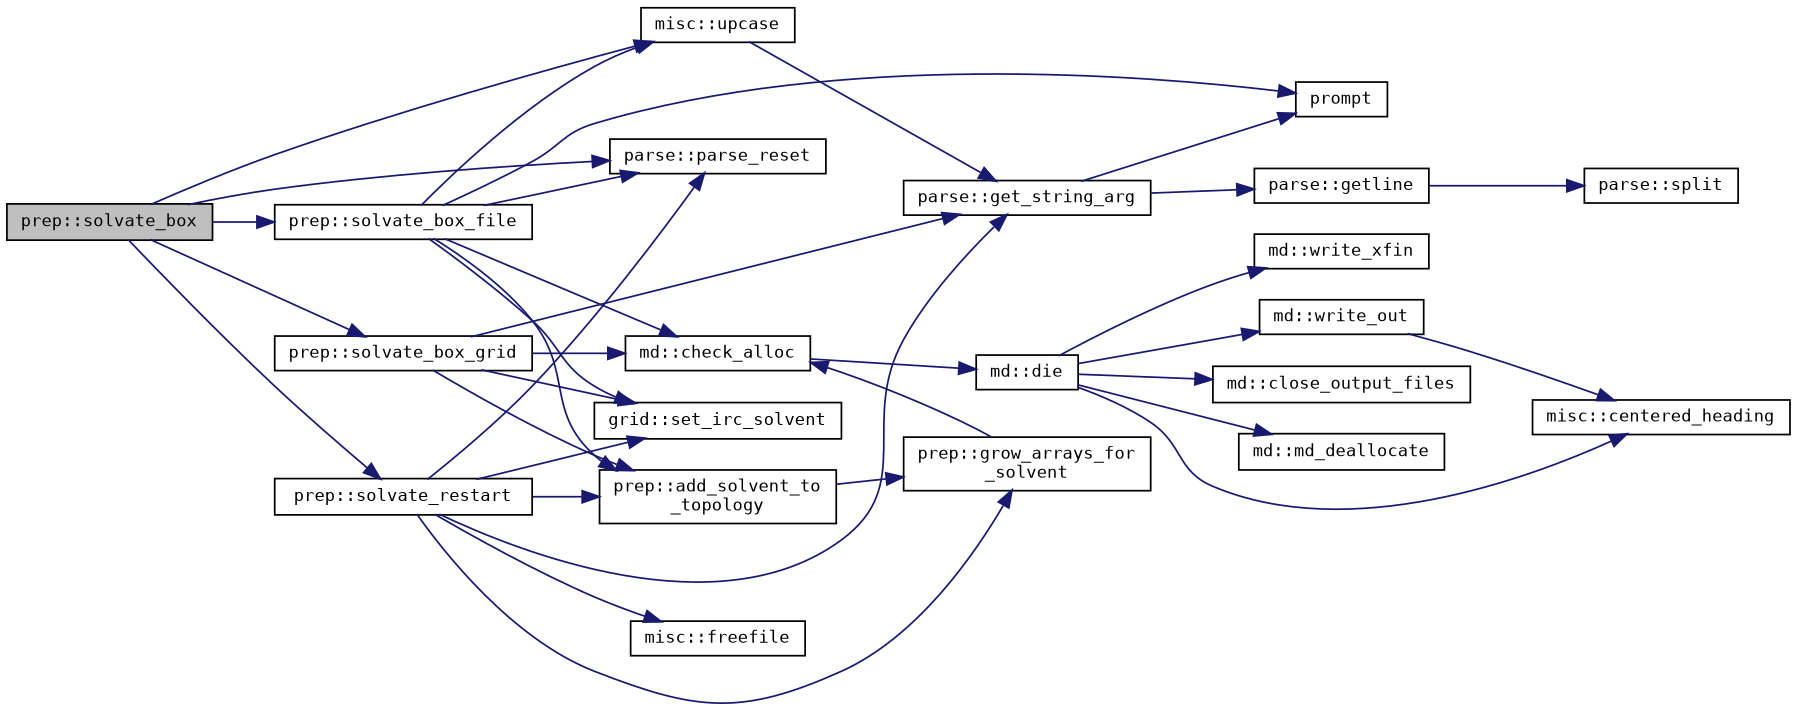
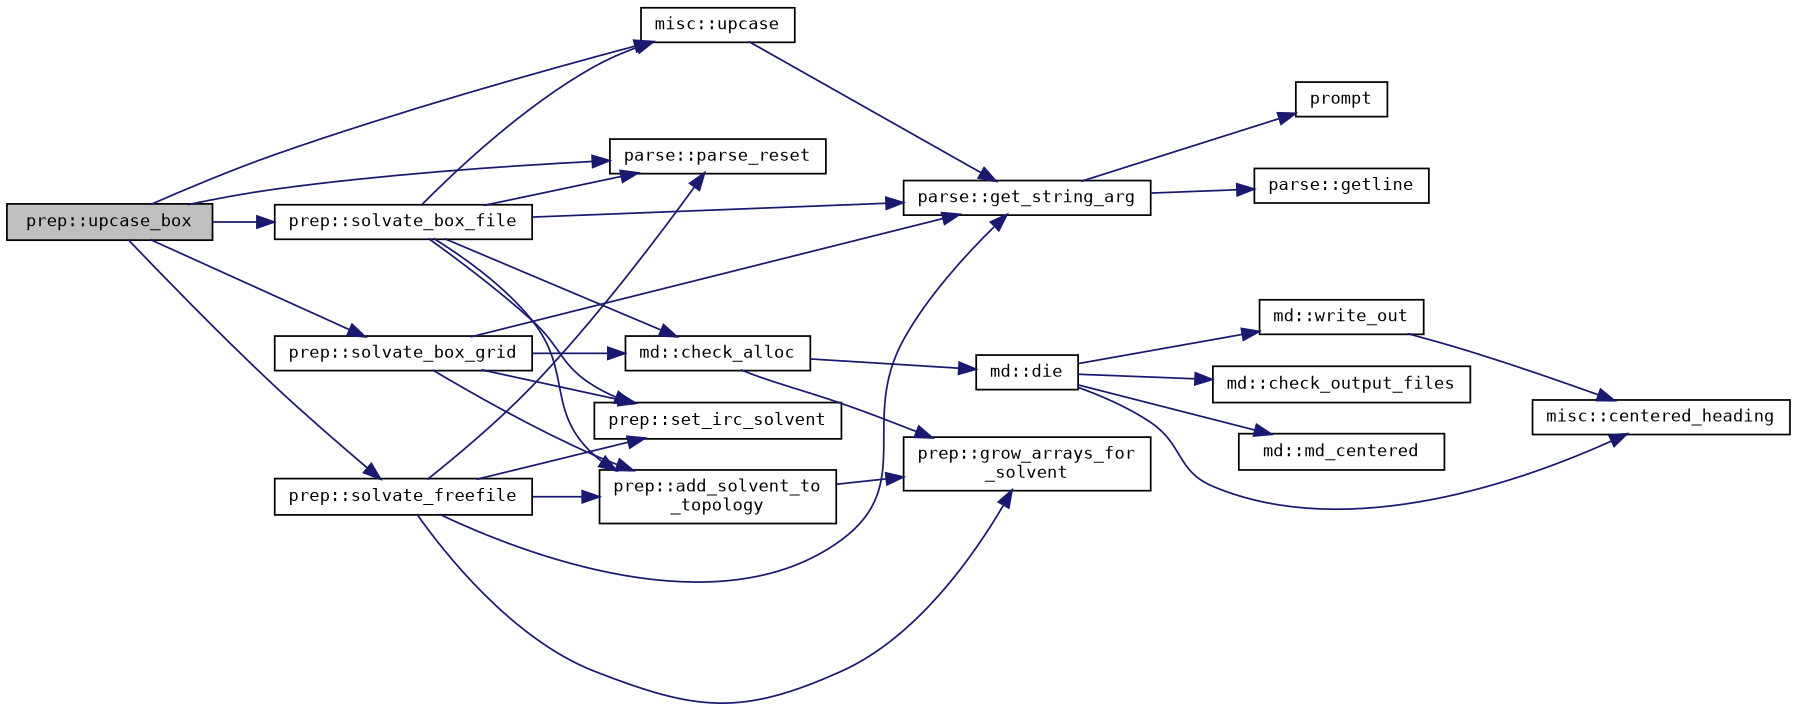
  digraph {
    fontname="DejaVu Sans Mono"
    rankdir=LR
    node [color=black fillcolor=white fontname="DejaVu Sans Mono" fontsize=10 shape=record style=filled]
    edge [color=midnightblue fontname="DejaVu Sans Mono" fontsize=10 labelfontname=Helvetica labelfontsize=10 style=solid]
-   n1 [fillcolor=grey75 fontcolor=black height=0.2 label="prep::solvate_box" width=0.4]
+   n1 [fillcolor=grey75 fontcolor=black height=0.2 label="prep::upcase_box" width=0.4]
    n2 [height=0.2 label="parse::parse_reset" width=0.4]
    n3 [height=0.2 label="prep::solvate_box_file" width=0.4]
    n4 [height=0.2 label="misc::upcase" width=0.4]
    n5 [height=0.2 label="prep::solvate_box_grid" width=0.4]
-   n6 [height=0.2 label="prep::solvate_restart" width=0.4]
+   n6 [height=0.2 label="prep::solvate_freefile" width=0.4]
    n7 [height=0.2 label="parse::get_string_arg" width=0.4]
    n8 [height=0.2 label="parse::getline" width=0.4]
    n9 [height=0.2 label=prompt width=0.4]
-   n10 [height=0.2 label="grid::set_irc_solvent" width=0.4]
+   n10 [height=0.2 label="prep::set_irc_solvent" width=0.4]
    n11 [height=0.2 label="md::check_alloc" width=0.4]
    n12 [height=0.2 label="prep::add_solvent_to\l_topology" width=0.4]
    n13 [height=0.2 label="prep::grow_arrays_for\l_solvent" width=0.4]
-   n14 [height=0.2 label="misc::freefile" width=0.4]
-   n15 [height=0.2 label="parse::split" width=0.4]
    n16 [height=0.2 label="md::die" width=0.4]
    n17 [height=0.2 label="misc::centered_heading" width=0.4]
-   n18 [height=0.2 label="md::close_output_files" width=0.4]
-   n19 [height=0.2 label="md::md_deallocate" width=0.4]
+   n18 [height=0.2 label="md::check_output_files" width=0.4]
+   n19 [height=0.2 label="md::md_centered" width=0.4]
    n20 [height=0.2 label="md::write_out" width=0.4]
-   n21 [height=0.2 label="md::write_xfin" width=0.4]
    n1 -> n2
    n1 -> n3
    n1 -> n4
    n1 -> n5
    n1 -> n6
    n3 -> n2
    n3 -> n4
-   n3 -> n9
+   n3 -> n7
    n3 -> n10
    n3 -> n11
    n3 -> n12
    n4 -> n7
    n5 -> n7
    n5 -> n10
    n5 -> n11
    n5 -> n12
    n6 -> n2
    n6 -> n7
    n6 -> n10
    n6 -> n12
    n6 -> n13
-   n6 -> n14
    n7 -> n8
    n7 -> n9
-   n8 -> n15
    n11 -> n16
    n12 -> n13
-   n13 -> n11
+   n11 -> n13
    n16 -> n17
    n16 -> n18
    n16 -> n19
    n16 -> n20
-   n16 -> n21
    n20 -> n17
  }
